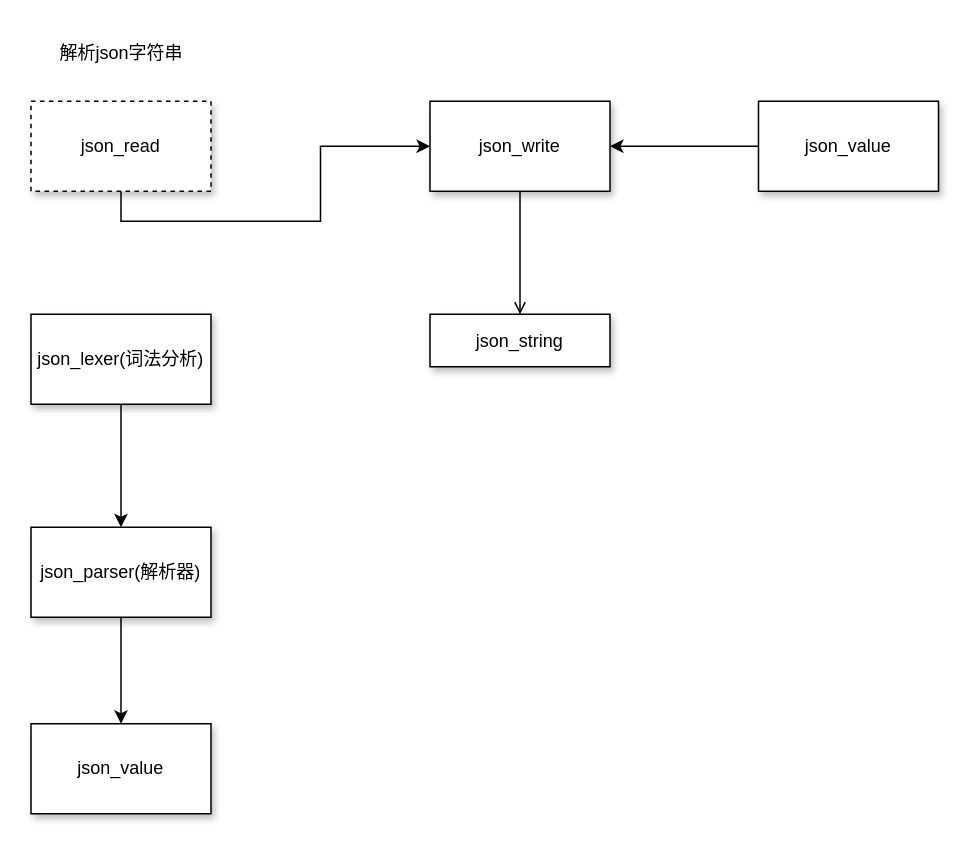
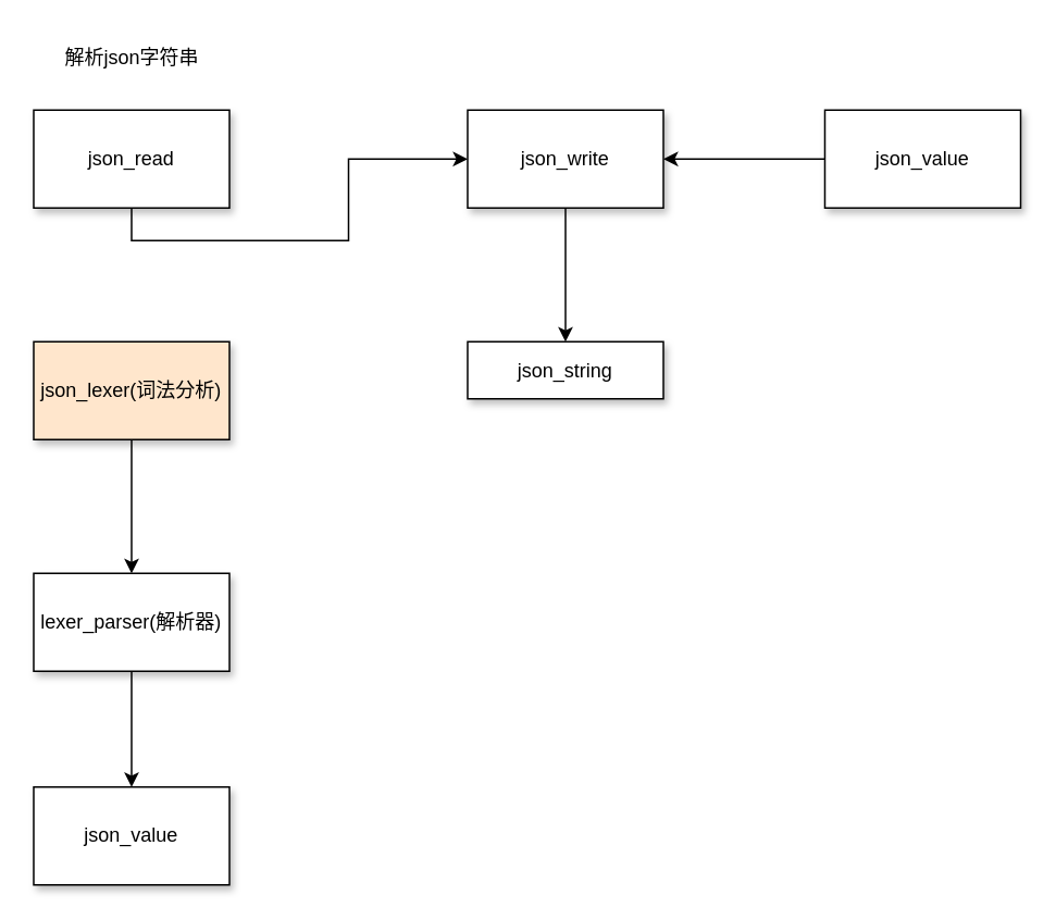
  <mxCell id="0" />
  <mxCell id="1" parent="0" />
  <mxCell id="2" style="edgeStyle=orthogonalEdgeStyle;rounded=0;orthogonalLoop=1;jettySize=auto;html=1;exitX=0.5;exitY=1;exitDx=0;exitDy=0;" edge="1" parent="1" source="3" target="5"><mxGeometry relative="1" as="geometry" /></mxCell>
- <mxCell id="3" value="json_read" style="rounded=0;whiteSpace=wrap;html=1;shadow=1;dashed=1;" vertex="1" parent="1"><mxGeometry x="20" y="67" width="120" height="60" as="geometry" /></mxCell>
- <mxCell id="4" style="edgeStyle=orthogonalEdgeStyle;rounded=0;orthogonalLoop=1;jettySize=auto;html=1;exitX=0.5;exitY=1;exitDx=0;exitDy=0;endArrow=open;" edge="1" parent="1" source="5" target="14"><mxGeometry relative="1" as="geometry" /></mxCell>
+ <mxCell id="3" value="json_read" style="rounded=0;whiteSpace=wrap;html=1;shadow=1;" vertex="1" parent="1"><mxGeometry x="20" y="67" width="120" height="60" as="geometry" /></mxCell>
+ <mxCell id="4" style="edgeStyle=orthogonalEdgeStyle;rounded=0;orthogonalLoop=1;jettySize=auto;html=1;exitX=0.5;exitY=1;exitDx=0;exitDy=0;" edge="1" parent="1" source="5" target="14"><mxGeometry relative="1" as="geometry" /></mxCell>
  <mxCell id="5" value="json_write" style="rounded=0;whiteSpace=wrap;html=1;shadow=1;" vertex="1" parent="1"><mxGeometry x="286" y="67" width="120" height="60" as="geometry" /></mxCell>
  <mxCell id="6" style="edgeStyle=orthogonalEdgeStyle;rounded=0;orthogonalLoop=1;jettySize=auto;html=1;exitX=0.5;exitY=1;exitDx=0;exitDy=0;" edge="1" parent="1" source="7" target="9"><mxGeometry relative="1" as="geometry" /></mxCell>
- <mxCell id="7" value="json_lexer(词法分析)" style="rounded=0;whiteSpace=wrap;html=1;shadow=1;" vertex="1" parent="1"><mxGeometry x="20" y="209" width="120" height="60" as="geometry" /></mxCell>
+ <mxCell id="7" value="json_lexer(词法分析)" style="rounded=0;whiteSpace=wrap;html=1;shadow=1;fillColor=#ffe6cc;" vertex="1" parent="1"><mxGeometry x="20" y="209" width="120" height="60" as="geometry" /></mxCell>
  <mxCell id="8" style="edgeStyle=orthogonalEdgeStyle;rounded=0;orthogonalLoop=1;jettySize=auto;html=1;exitX=0.5;exitY=1;exitDx=0;exitDy=0;entryX=0.5;entryY=0;entryDx=0;entryDy=0;" edge="1" parent="1" source="9" target="10"><mxGeometry relative="1" as="geometry" /></mxCell>
- <mxCell id="9" value="json_parser(解析器)" style="rounded=0;whiteSpace=wrap;html=1;shadow=1;" vertex="1" parent="1"><mxGeometry x="20" y="351" width="120" height="60" as="geometry" /></mxCell>
+ <mxCell id="9" value="lexer_parser(解析器)" style="rounded=0;whiteSpace=wrap;html=1;shadow=1;" vertex="1" parent="1"><mxGeometry x="20" y="351" width="120" height="60" as="geometry" /></mxCell>
  <mxCell id="10" value="json_value" style="rounded=0;whiteSpace=wrap;html=1;shadow=1;" vertex="1" parent="1"><mxGeometry x="20" y="482" width="120" height="60" as="geometry" /></mxCell>
  <mxCell id="11" value="解析json字符串" style="text;html=1;strokeColor=none;fillColor=none;align=center;verticalAlign=middle;whiteSpace=wrap;rounded=0;" vertex="1" parent="1"><mxGeometry x="27.5" y="20" width="105" height="30" as="geometry" /></mxCell>
  <mxCell id="12" style="edgeStyle=orthogonalEdgeStyle;rounded=0;orthogonalLoop=1;jettySize=auto;html=1;exitX=0;exitY=0.5;exitDx=0;exitDy=0;entryX=1;entryY=0.5;entryDx=0;entryDy=0;" edge="1" parent="1" source="13" target="5"><mxGeometry relative="1" as="geometry" /></mxCell>
  <mxCell id="13" value="json_value" style="rounded=0;whiteSpace=wrap;html=1;shadow=1;" vertex="1" parent="1"><mxGeometry x="505" y="67" width="120" height="60" as="geometry" /></mxCell>
  <mxCell id="14" value="json_string" style="rounded=0;whiteSpace=wrap;html=1;shadow=1;" vertex="1" parent="1"><mxGeometry x="286" y="209" width="120" height="35" as="geometry" /></mxCell>
